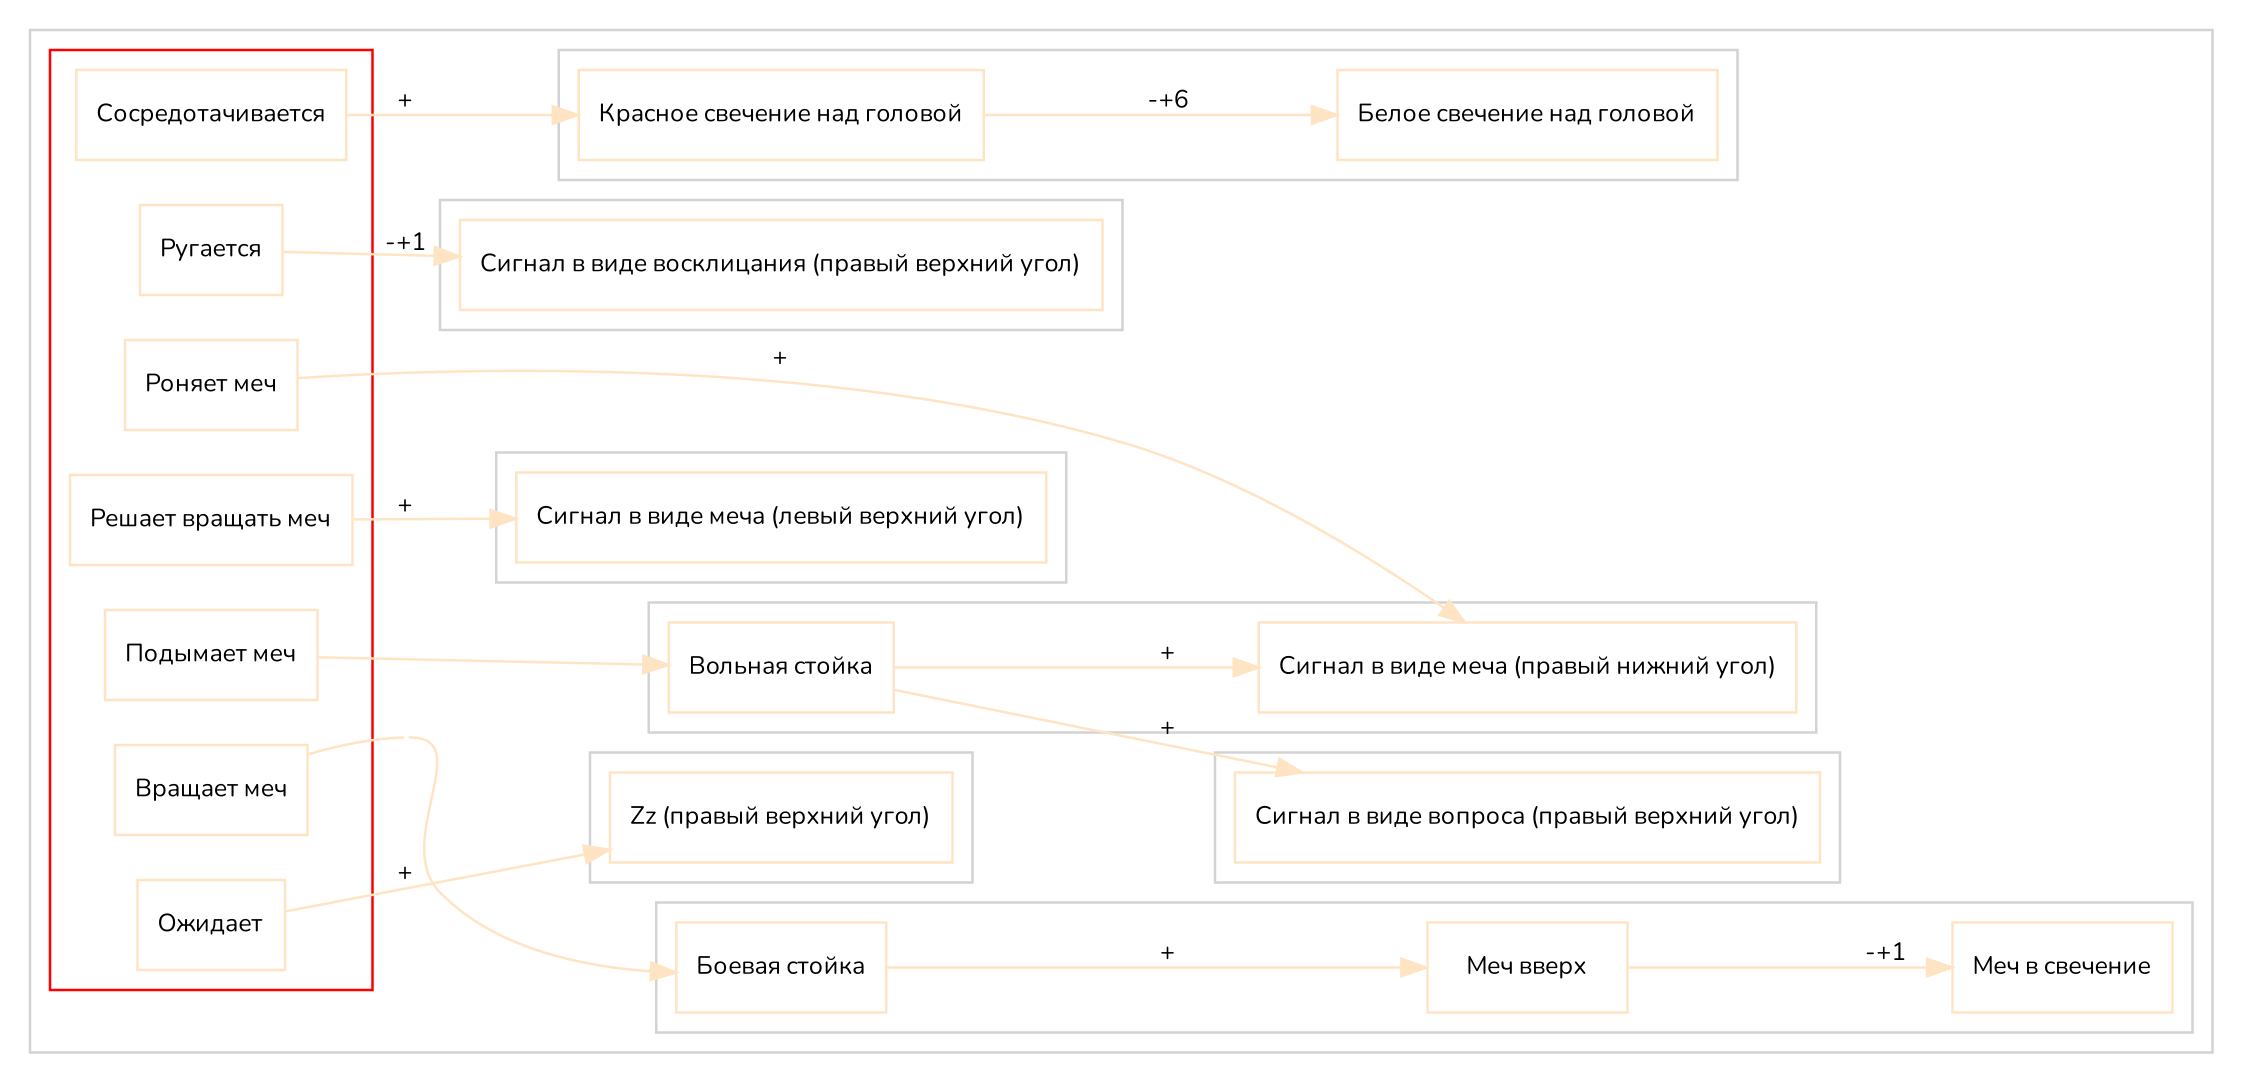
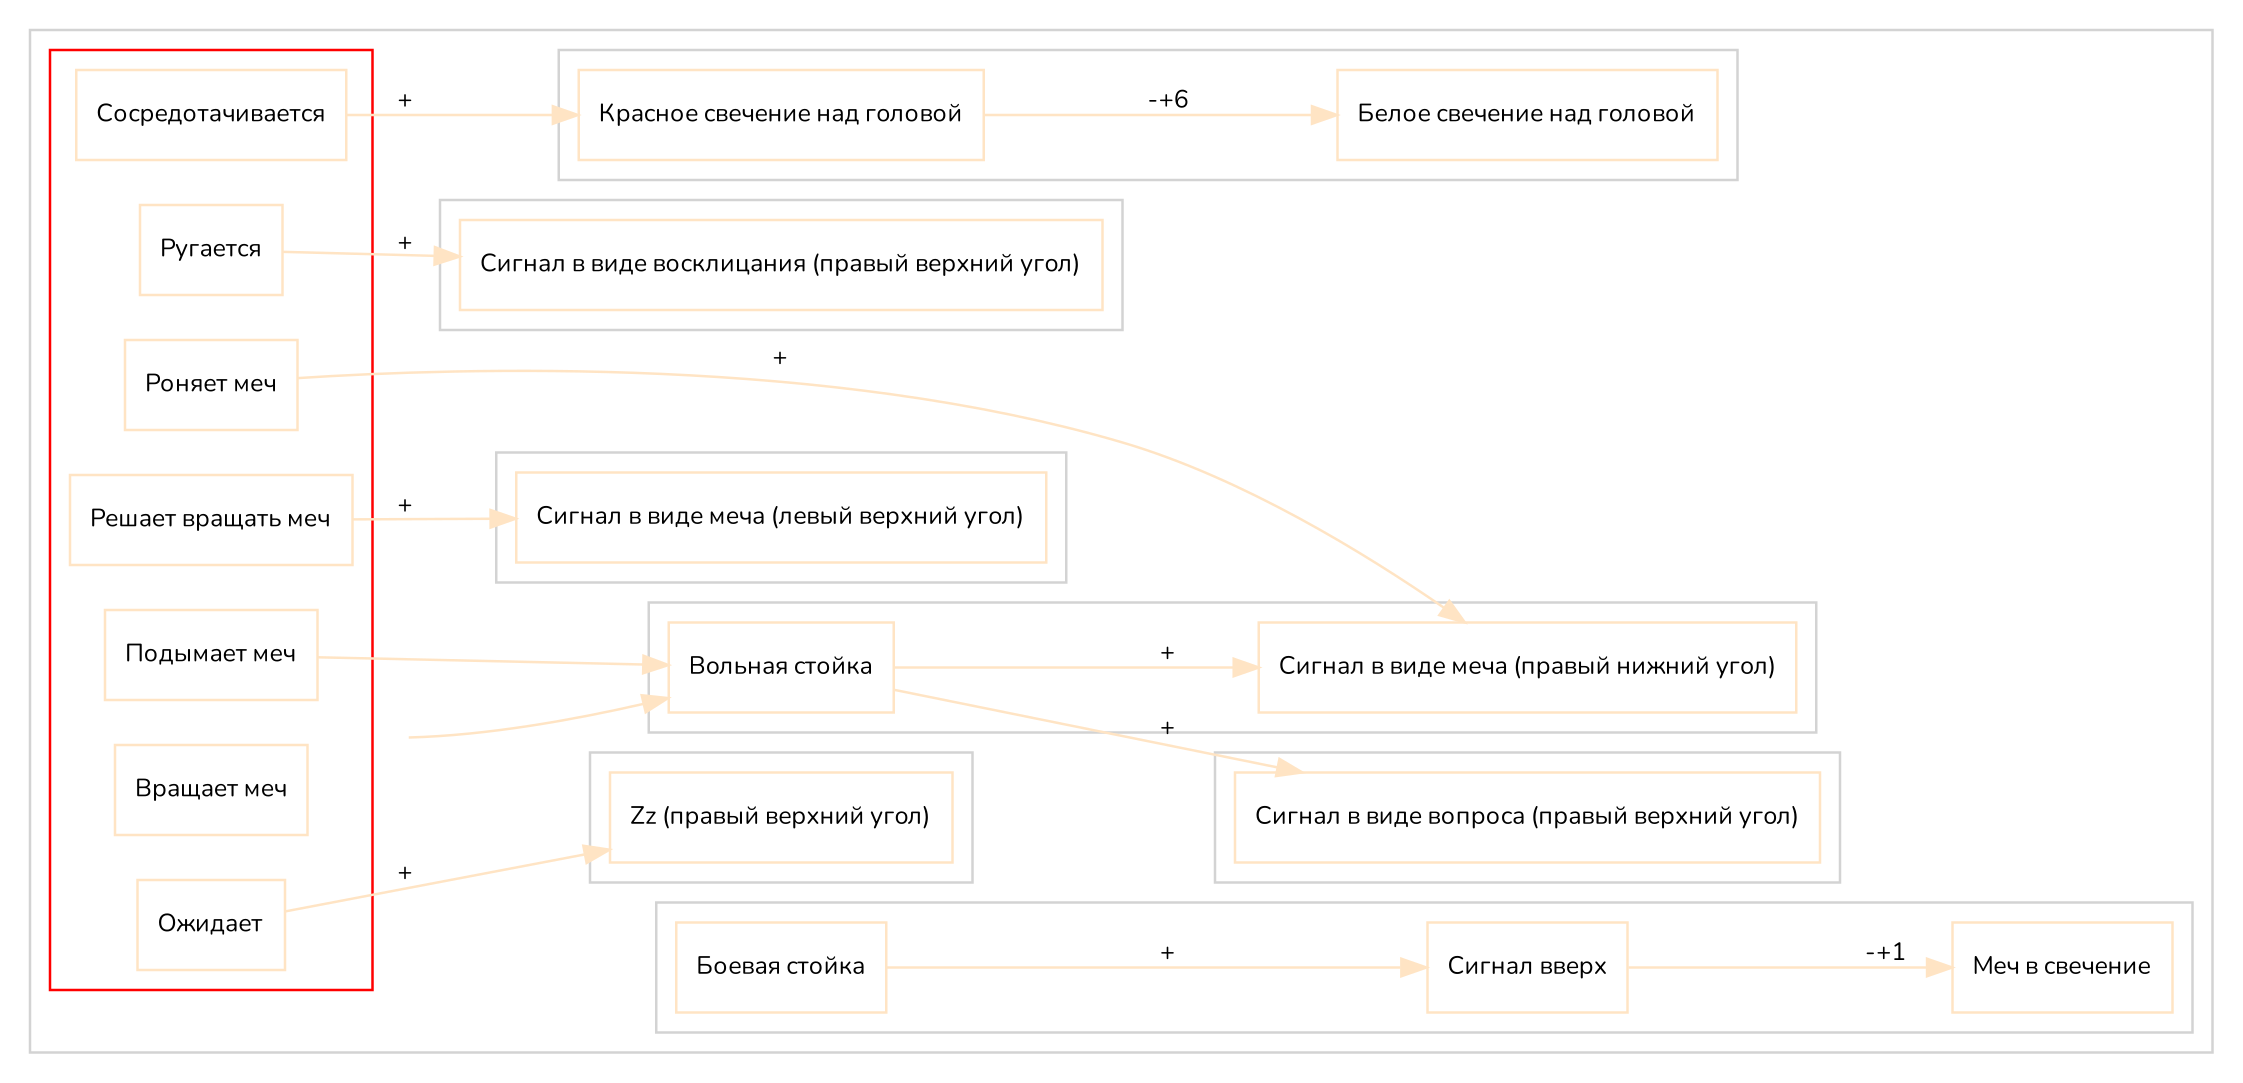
  digraph {
    color=lightgrey
    concentrate=true
    fontname=Nunito
    rankdir=LR
    node [color=bisque fontname=Nunito fontsize=10 shape=box]
    edge [color=bisque fontname=Nunito fontsize=10]
    "Вращает меч"
    "Ожидает"
    "Подымает меч"
    "Решает вращать меч"
    "Роняет меч"
    "Ругается"
    "Сосредотачивается"
    "Боевая стойка"
-   "Меч вверх"
+   "Меч вверх" [label="Сигнал вверх"]
    n10 [label="Меч в свечение"]
    "Zz (правый верхний угол)"
    "Вольная стойка"
    "Сигнал в виде меча (правый нижний угол)"
    "Сигнал в виде меча (левый верхний угол)"
    "Сигнал в виде вопроса (правый верхний угол)"
    "Сигнал в виде восклицания (правый верхний угол)"
    "Красное свечение над головой"
    "Белое свечение над головой"
    subgraph cluster_1 {
      subgraph cluster_2 {
        color=red
        "Вращает меч"
        "Ожидает"
        "Подымает меч"
        "Решает вращать меч"
        "Роняет меч"
        "Ругается"
        "Сосредотачивается"
      }
      subgraph cluster_3 {
        "Боевая стойка"
        "Меч вверх"
        n10
      }
      subgraph cluster_4 {
        "Zz (правый верхний угол)"
      }
      subgraph cluster_5 {
        "Вольная стойка"
        "Сигнал в виде меча (правый нижний угол)"
      }
      subgraph cluster_6 {
        "Сигнал в виде меча (левый верхний угол)"
      }
      subgraph cluster_7 {
        "Сигнал в виде вопроса (правый верхний угол)"
      }
      subgraph cluster_8 {
        "Сигнал в виде восклицания (правый верхний угол)"
      }
      subgraph cluster_9 {
        "Красное свечение над головой"
        "Белое свечение над головой"
      }
    }
-   "Вращает меч" -> "Боевая стойка"
+   "Вращает меч" -> "Вольная стойка"
    "Ожидает" -> "Zz (правый верхний угол)" [label="+"]
    "Подымает меч" -> "Вольная стойка"
    "Решает вращать меч" -> "Сигнал в виде меча (левый верхний угол)" [label="+"]
    "Роняет меч" -> "Сигнал в виде меча (правый нижний угол)" [label="+"]
-   "Ругается" -> "Сигнал в виде восклицания (правый верхний угол)" [label="-+1"]
+   "Ругается" -> "Сигнал в виде восклицания (правый верхний угол)" [label="+"]
    "Сосредотачивается" -> "Красное свечение над головой" [label="+"]
    "Боевая стойка" -> "Меч вверх" [label="+"]
    "Меч вверх" -> n10 [label="-+1"]
    "Вольная стойка" -> "Сигнал в виде меча (правый нижний угол)" [label="+"]
    "Вольная стойка" -> "Сигнал в виде вопроса (правый верхний угол)" [label="+"]
    "Красное свечение над головой" -> "Белое свечение над головой" [label="-+6"]
  }
